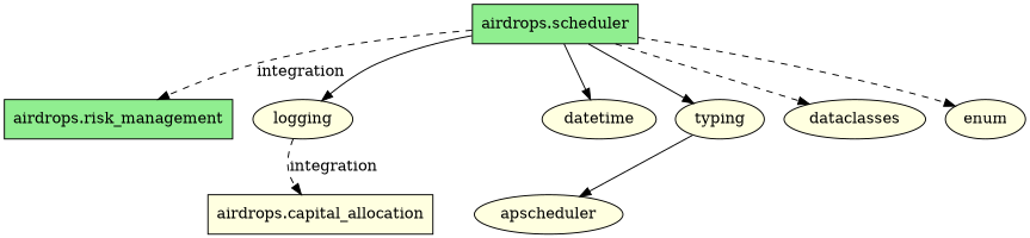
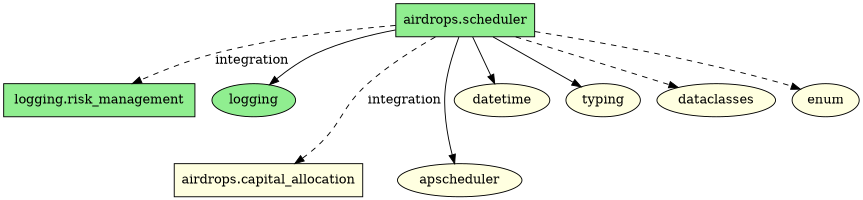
  digraph {
    rankdir=TB
    node [fillcolor=lightyellow shape=ellipse style=filled]
    "airdrops.scheduler" [fillcolor=lightgreen shape=box]
-   "airdrops.risk_management" [fillcolor=lightgreen shape=box]
+   "airdrops.risk_management" [fillcolor=lightgreen shape=box label="logging.risk_management"]
    "airdrops.capital_allocation" [shape=box]
    apscheduler
-   logging
+   logging [fillcolor=lightgreen]
    datetime
    typing
    dataclasses
    enum
    "airdrops.scheduler" -> "airdrops.risk_management" [label=integration style=dashed]
-   logging -> "airdrops.capital_allocation" [label=integration style=dashed]
-   typing -> apscheduler
+   "airdrops.scheduler" -> "airdrops.capital_allocation" [label=integration style=dashed]
+   "airdrops.scheduler" -> apscheduler
    "airdrops.scheduler" -> logging
    "airdrops.scheduler" -> datetime
    "airdrops.scheduler" -> typing
    "airdrops.scheduler" -> dataclasses [style=dashed]
    "airdrops.scheduler" -> enum [style=dashed]
  }
